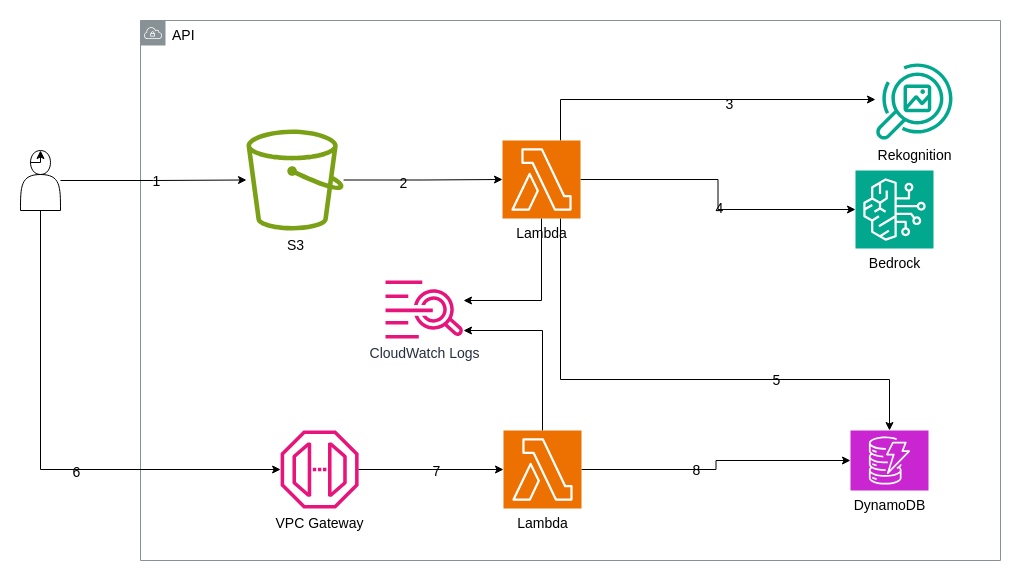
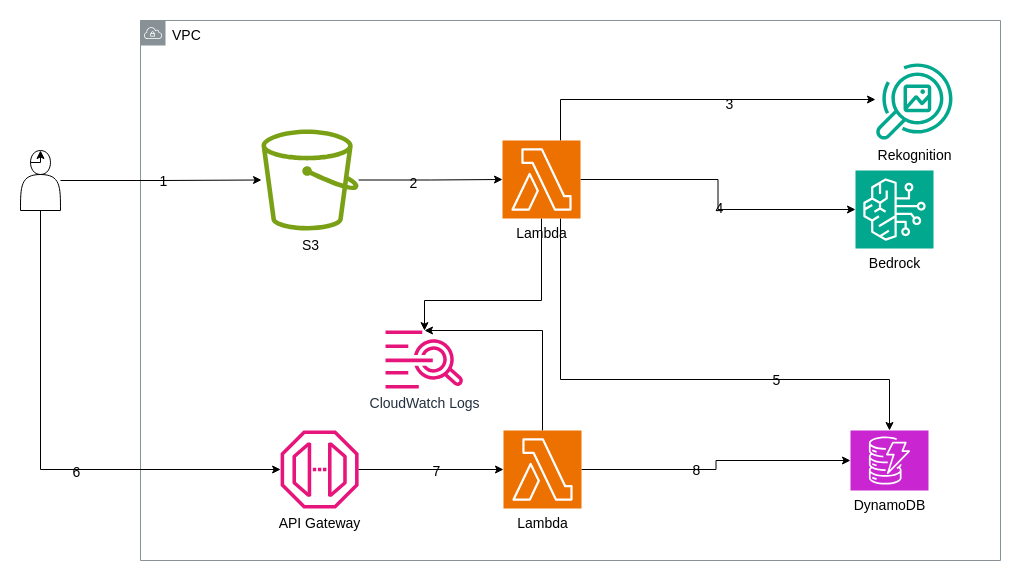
  <mxCell id="0" />
  <mxCell id="1" parent="0" />
- <mxCell id="2" value="&lt;font style=&quot;color: rgb(0, 0, 0); font-size: 14px;&quot;&gt;API&lt;/font&gt;" style="sketch=0;outlineConnect=0;gradientColor=none;html=1;whiteSpace=wrap;fontSize=12;fontStyle=0;shape=mxgraph.aws4.group;grIcon=mxgraph.aws4.group_vpc;strokeColor=#879196;fillColor=none;verticalAlign=top;align=left;spacingLeft=30;fontColor=#879196;dashed=0;" parent="1" vertex="1"><mxGeometry x="140" y="20" width="860" height="540" as="geometry" /></mxCell>
+ <mxCell id="2" value="&lt;font style=&quot;color: rgb(0, 0, 0); font-size: 14px;&quot;&gt;VPC&lt;/font&gt;" style="sketch=0;outlineConnect=0;gradientColor=none;html=1;whiteSpace=wrap;fontSize=12;fontStyle=0;shape=mxgraph.aws4.group;grIcon=mxgraph.aws4.group_vpc;strokeColor=#879196;fillColor=none;verticalAlign=top;align=left;spacingLeft=30;fontColor=#879196;dashed=0;" parent="1" vertex="1"><mxGeometry x="140" y="20" width="860" height="540" as="geometry" /></mxCell>
  <mxCell id="3" style="edgeStyle=orthogonalEdgeStyle;rounded=0;orthogonalLoop=1;jettySize=auto;html=1;" parent="1" source="5" target="13" edge="1"><mxGeometry relative="1" as="geometry" /></mxCell>
  <mxCell id="4" value="2" style="edgeLabel;html=1;align=center;verticalAlign=middle;resizable=0;points=[];fontSize=14;labelBackgroundColor=none;" parent="3" vertex="1" connectable="0"><mxGeometry x="-0.254" y="-2" relative="1" as="geometry"><mxPoint y="1" as="offset" /></mxGeometry></mxCell>
- <mxCell id="5" value="&lt;font style=&quot;font-size: 14px; color: rgb(0, 0, 0);&quot;&gt;S3&lt;/font&gt;" style="sketch=0;outlineConnect=0;fontColor=#232F3E;gradientColor=none;fillColor=#7AA116;strokeColor=none;dashed=0;verticalLabelPosition=bottom;verticalAlign=top;align=center;html=1;fontSize=12;fontStyle=0;aspect=fixed;pointerEvents=1;shape=mxgraph.aws4.bucket;" parent="1" vertex="1"><mxGeometry x="246" y="129" width="97.11" height="101" as="geometry" /></mxCell>
+ <mxCell id="5" value="&lt;font style=&quot;font-size: 14px; color: rgb(0, 0, 0);&quot;&gt;S3&lt;/font&gt;" style="sketch=0;outlineConnect=0;fontColor=#232F3E;gradientColor=none;fillColor=#7AA116;strokeColor=none;dashed=0;verticalLabelPosition=bottom;verticalAlign=top;align=center;html=1;fontSize=12;fontStyle=0;aspect=fixed;pointerEvents=1;shape=mxgraph.aws4.bucket;" parent="1" vertex="1"><mxGeometry x="261" y="129" width="97.11" height="101" as="geometry" /></mxCell>
  <mxCell id="6" style="edgeStyle=orthogonalEdgeStyle;rounded=0;orthogonalLoop=1;jettySize=auto;html=1;" parent="1" source="13" target="14" edge="1"><mxGeometry relative="1" as="geometry"><Array as="points"><mxPoint x="560" y="99" /></Array></mxGeometry></mxCell>
  <mxCell id="7" value="3" style="edgeLabel;html=1;align=center;verticalAlign=middle;resizable=0;points=[];fontSize=14;labelBackgroundColor=none;" parent="6" vertex="1" connectable="0"><mxGeometry x="0.174" y="-4" relative="1" as="geometry"><mxPoint as="offset" /></mxGeometry></mxCell>
  <mxCell id="8" style="edgeStyle=orthogonalEdgeStyle;rounded=0;orthogonalLoop=1;jettySize=auto;html=1;" parent="1" source="13" target="15" edge="1"><mxGeometry relative="1" as="geometry" /></mxCell>
  <mxCell id="9" value="4" style="edgeLabel;html=1;align=center;verticalAlign=middle;resizable=0;points=[];fontSize=14;labelBackgroundColor=none;" parent="8" vertex="1" connectable="0"><mxGeometry x="0.087" y="1" relative="1" as="geometry"><mxPoint as="offset" /></mxGeometry></mxCell>
  <mxCell id="10" style="edgeStyle=orthogonalEdgeStyle;rounded=0;orthogonalLoop=1;jettySize=auto;html=1;" parent="1" source="13" target="16" edge="1"><mxGeometry relative="1" as="geometry"><Array as="points"><mxPoint x="560" y="379" /></Array></mxGeometry></mxCell>
  <mxCell id="11" value="5" style="edgeLabel;html=1;align=center;verticalAlign=middle;resizable=0;points=[];fontSize=14;labelBackgroundColor=none;" parent="10" vertex="1" connectable="0"><mxGeometry x="0.39" relative="1" as="geometry"><mxPoint as="offset" /></mxGeometry></mxCell>
  <mxCell id="12" style="edgeStyle=orthogonalEdgeStyle;rounded=0;orthogonalLoop=1;jettySize=auto;html=1;" parent="1" source="13" target="30" edge="1"><mxGeometry relative="1" as="geometry"><Array as="points"><mxPoint x="541" y="300" /></Array></mxGeometry></mxCell>
  <mxCell id="13" value="&lt;font style=&quot;font-size: 14px; color: rgb(0, 0, 0);&quot;&gt;Lambda&lt;/font&gt;" style="sketch=0;points=[[0,0,0],[0.25,0,0],[0.5,0,0],[0.75,0,0],[1,0,0],[0,1,0],[0.25,1,0],[0.5,1,0],[0.75,1,0],[1,1,0],[0,0.25,0],[0,0.5,0],[0,0.75,0],[1,0.25,0],[1,0.5,0],[1,0.75,0]];outlineConnect=0;fontColor=#232F3E;fillColor=#ED7100;strokeColor=#ffffff;dashed=0;verticalLabelPosition=bottom;verticalAlign=top;align=center;html=1;fontSize=12;fontStyle=0;aspect=fixed;shape=mxgraph.aws4.resourceIcon;resIcon=mxgraph.aws4.lambda;" parent="1" vertex="1"><mxGeometry x="502" y="140" width="78" height="78" as="geometry" /></mxCell>
  <mxCell id="14" value="&lt;font style=&quot;font-size: 14px; color: rgb(0, 0, 0);&quot;&gt;Rekognition&lt;/font&gt;" style="sketch=0;outlineConnect=0;fontColor=#232F3E;gradientColor=none;fillColor=#01A88D;strokeColor=none;dashed=0;verticalLabelPosition=bottom;verticalAlign=top;align=center;html=1;fontSize=12;fontStyle=0;aspect=fixed;pointerEvents=1;shape=mxgraph.aws4.rekognition_image;" parent="1" vertex="1"><mxGeometry x="875" y="62" width="77" height="78" as="geometry" /></mxCell>
  <mxCell id="15" value="&lt;font style=&quot;font-size: 14px; color: rgb(0, 0, 0);&quot;&gt;Bedrock&lt;/font&gt;" style="sketch=0;points=[[0,0,0],[0.25,0,0],[0.5,0,0],[0.75,0,0],[1,0,0],[0,1,0],[0.25,1,0],[0.5,1,0],[0.75,1,0],[1,1,0],[0,0.25,0],[0,0.5,0],[0,0.75,0],[1,0.25,0],[1,0.5,0],[1,0.75,0]];outlineConnect=0;fontColor=#232F3E;fillColor=#01A88D;strokeColor=#ffffff;dashed=0;verticalLabelPosition=bottom;verticalAlign=top;align=center;html=1;fontSize=12;fontStyle=0;aspect=fixed;shape=mxgraph.aws4.resourceIcon;resIcon=mxgraph.aws4.bedrock;" parent="1" vertex="1"><mxGeometry x="855" y="170" width="78" height="78" as="geometry" /></mxCell>
  <mxCell id="16" value="&lt;font style=&quot;font-size: 14px; color: rgb(0, 0, 0);&quot;&gt;DynamoDB&lt;/font&gt;&lt;div&gt;&lt;br&gt;&lt;/div&gt;" style="sketch=0;points=[[0,0,0],[0.25,0,0],[0.5,0,0],[0.75,0,0],[1,0,0],[0,1,0],[0.25,1,0],[0.5,1,0],[0.75,1,0],[1,1,0],[0,0.25,0],[0,0.5,0],[0,0.75,0],[1,0.25,0],[1,0.5,0],[1,0.75,0]];outlineConnect=0;fontColor=#232F3E;fillColor=#C925D1;strokeColor=#ffffff;dashed=0;verticalLabelPosition=bottom;verticalAlign=top;align=center;html=1;fontSize=12;fontStyle=0;aspect=fixed;shape=mxgraph.aws4.resourceIcon;resIcon=mxgraph.aws4.dynamodb;" parent="1" vertex="1"><mxGeometry x="850" y="430" width="78" height="60" as="geometry" /></mxCell>
- <mxCell id="17" value="&lt;font style=&quot;font-size: 14px; color: rgb(0, 0, 0);&quot;&gt;VPC Gateway&lt;/font&gt;" style="sketch=0;outlineConnect=0;fontColor=#232F3E;gradientColor=none;fillColor=#E7157B;strokeColor=none;dashed=0;verticalLabelPosition=bottom;verticalAlign=top;align=center;html=1;fontSize=12;fontStyle=0;aspect=fixed;pointerEvents=1;shape=mxgraph.aws4.endpoint;" parent="1" vertex="1"><mxGeometry x="280.11" y="430" width="78" height="78" as="geometry" /></mxCell>
+ <mxCell id="17" value="&lt;font style=&quot;font-size: 14px; color: rgb(0, 0, 0);&quot;&gt;API Gateway&lt;/font&gt;" style="sketch=0;outlineConnect=0;fontColor=#232F3E;gradientColor=none;fillColor=#E7157B;strokeColor=none;dashed=0;verticalLabelPosition=bottom;verticalAlign=top;align=center;html=1;fontSize=12;fontStyle=0;aspect=fixed;pointerEvents=1;shape=mxgraph.aws4.endpoint;" parent="1" vertex="1"><mxGeometry x="280.11" y="430" width="78" height="78" as="geometry" /></mxCell>
  <mxCell id="18" style="edgeStyle=orthogonalEdgeStyle;rounded=0;orthogonalLoop=1;jettySize=auto;html=1;fontSize=14;" parent="1" source="22" target="5" edge="1"><mxGeometry relative="1" as="geometry" /></mxCell>
  <mxCell id="19" value="1" style="edgeLabel;html=1;align=center;verticalAlign=middle;resizable=0;points=[];labelBackgroundColor=none;fontSize=14;" parent="18" vertex="1" connectable="0"><mxGeometry x="0.027" relative="1" as="geometry"><mxPoint y="1" as="offset" /></mxGeometry></mxCell>
  <mxCell id="20" style="edgeStyle=orthogonalEdgeStyle;rounded=0;orthogonalLoop=1;jettySize=auto;html=1;" parent="1" source="22" target="17" edge="1"><mxGeometry relative="1" as="geometry"><Array as="points"><mxPoint x="40" y="469" /></Array></mxGeometry></mxCell>
  <mxCell id="21" value="6" style="edgeLabel;html=1;align=center;verticalAlign=middle;resizable=0;points=[];fontSize=14;labelBackgroundColor=none;" parent="20" vertex="1" connectable="0"><mxGeometry x="0.178" y="-2" relative="1" as="geometry"><mxPoint as="offset" /></mxGeometry></mxCell>
  <mxCell id="22" value="" style="shape=actor;whiteSpace=wrap;html=1;fontColor=#000000;labelBackgroundColor=#000000;" parent="1" vertex="1"><mxGeometry x="20" y="150" width="40" height="60" as="geometry" /></mxCell>
  <mxCell id="23" style="edgeStyle=orthogonalEdgeStyle;rounded=0;orthogonalLoop=1;jettySize=auto;html=1;exitX=0.25;exitY=0.2;exitDx=0;exitDy=0;exitPerimeter=0;entryX=0.5;entryY=0;entryDx=0;entryDy=0;" parent="1" source="22" target="22" edge="1"><mxGeometry relative="1" as="geometry" /></mxCell>
  <mxCell id="24" style="edgeStyle=orthogonalEdgeStyle;rounded=0;orthogonalLoop=1;jettySize=auto;html=1;" parent="1" source="27" target="16" edge="1"><mxGeometry relative="1" as="geometry" /></mxCell>
  <mxCell id="25" value="&lt;font style=&quot;font-size: 14px;&quot;&gt;8&lt;/font&gt;" style="edgeLabel;html=1;align=center;verticalAlign=middle;resizable=0;points=[];labelBackgroundColor=none;fontColor=default;" parent="24" vertex="1" connectable="0"><mxGeometry x="-0.178" relative="1" as="geometry"><mxPoint as="offset" /></mxGeometry></mxCell>
  <mxCell id="26" style="edgeStyle=orthogonalEdgeStyle;rounded=0;orthogonalLoop=1;jettySize=auto;html=1;" parent="1" source="27" target="30" edge="1"><mxGeometry relative="1" as="geometry"><Array as="points"><mxPoint x="542" y="330" /></Array></mxGeometry></mxCell>
  <mxCell id="27" value="&lt;font style=&quot;font-size: 14px; color: rgb(0, 0, 0);&quot;&gt;Lambda&lt;/font&gt;" style="sketch=0;points=[[0,0,0],[0.25,0,0],[0.5,0,0],[0.75,0,0],[1,0,0],[0,1,0],[0.25,1,0],[0.5,1,0],[0.75,1,0],[1,1,0],[0,0.25,0],[0,0.5,0],[0,0.75,0],[1,0.25,0],[1,0.5,0],[1,0.75,0]];outlineConnect=0;fontColor=#232F3E;fillColor=#ED7100;strokeColor=#ffffff;dashed=0;verticalLabelPosition=bottom;verticalAlign=top;align=center;html=1;fontSize=12;fontStyle=0;aspect=fixed;shape=mxgraph.aws4.resourceIcon;resIcon=mxgraph.aws4.lambda;" parent="1" vertex="1"><mxGeometry x="503" y="430" width="78" height="78" as="geometry" /></mxCell>
  <mxCell id="28" style="edgeStyle=orthogonalEdgeStyle;rounded=0;orthogonalLoop=1;jettySize=auto;html=1;entryX=0;entryY=0.5;entryDx=0;entryDy=0;entryPerimeter=0;" parent="1" source="17" target="27" edge="1"><mxGeometry relative="1" as="geometry" /></mxCell>
  <mxCell id="29" value="&lt;font style=&quot;font-size: 14px;&quot;&gt;7&lt;/font&gt;" style="edgeLabel;html=1;align=center;verticalAlign=middle;resizable=0;points=[];labelBackgroundColor=none;" parent="28" vertex="1" connectable="0"><mxGeometry x="0.061" y="-1" relative="1" as="geometry"><mxPoint as="offset" /></mxGeometry></mxCell>
- <mxCell id="30" value="&lt;font style=&quot;font-size: 14px;&quot;&gt;CloudWatch Logs&lt;/font&gt;" style="sketch=0;outlineConnect=0;fontColor=#232F3E;gradientColor=none;fillColor=#E7157B;strokeColor=none;dashed=0;verticalLabelPosition=bottom;verticalAlign=top;align=center;html=1;fontSize=12;fontStyle=0;aspect=fixed;pointerEvents=1;shape=mxgraph.aws4.cloudwatch_logs;" parent="1" vertex="1"><mxGeometry x="385" y="280" width="78" height="58" as="geometry" /></mxCell>
+ <mxCell id="30" value="&lt;font style=&quot;font-size: 14px;&quot;&gt;CloudWatch Logs&lt;/font&gt;" style="sketch=0;outlineConnect=0;fontColor=#232F3E;gradientColor=none;fillColor=#E7157B;strokeColor=none;dashed=0;verticalLabelPosition=bottom;verticalAlign=top;align=center;html=1;fontSize=12;fontStyle=0;aspect=fixed;pointerEvents=1;shape=mxgraph.aws4.cloudwatch_logs;" parent="1" vertex="1"><mxGeometry x="385" y="330" width="78" height="58" as="geometry" /></mxCell>
